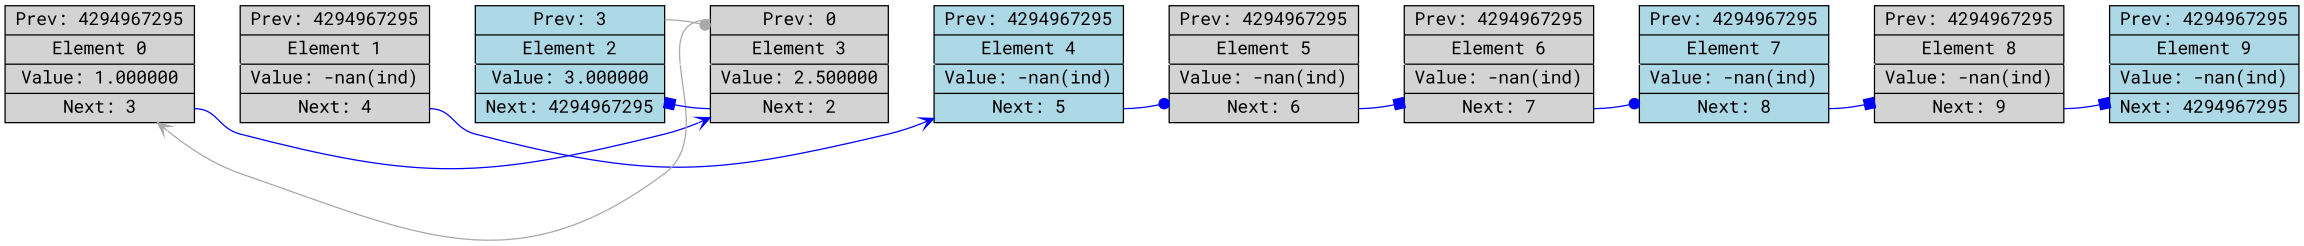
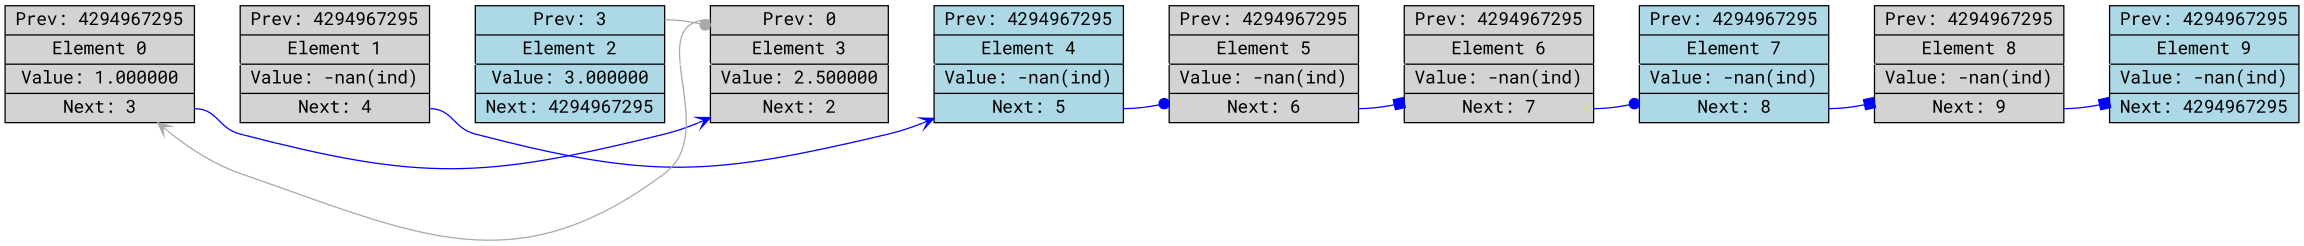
  digraph {
    rankdir=LR
    fontname="Roboto Mono"
    node [fillcolor=lightgrey shape=record style=filled fontname="Roboto Mono"]
    edge [color=white fontname="Roboto Mono" constraint=false]
    n1 [label="                                                 <prev> Prev:   4294967295 |                                            Element 0 |                                            Value: 1.000000 |                                     <next> Next:   3"]
    n2 [label="                                                 <prev> Prev:   4294967295 |                                            Element 1 |                                            Value: -nan(ind) |                                     <next> Next:   4"]
    n3 [label="                                                 <prev> Prev:   0 |                                            Element 3 |                                            Value: 2.500000 |                                     <next> Next:   2"]
    n4 [fillcolor=lightblue label="                                                 <prev> Prev:   3 |                                            Element 2 |                                            Value: 3.000000 |                                     <next> Next:   4294967295"]
    n5 [fillcolor=lightblue label="                                                 <prev> Prev:   4294967295 |                                            Element 4 |                                            Value: -nan(ind) |                                     <next> Next:   5"]
    n6 [label="                                                 <prev> Prev:   4294967295 |                                            Element 5 |                                            Value: -nan(ind) |                                     <next> Next:   6"]
    n7 [label="                                                 <prev> Prev:   4294967295 |                                            Element 6 |                                            Value: -nan(ind) |                                     <next> Next:   7"]
    n8 [fillcolor=lightblue label="                                                 <prev> Prev:   4294967295 |                                            Element 7 |                                            Value: -nan(ind) |                                     <next> Next:   8"]
    n9 [label="                                                 <prev> Prev:   4294967295 |                                            Element 8 |                                            Value: -nan(ind) |                                     <next> Next:   9"]
    n10 [fillcolor=lightblue label="                                                 <prev> Prev:   4294967295 |                                            Element 9 |                                            Value: -nan(ind) |                                     <next> Next:   4294967295"]
    n1 -> n2 [constraint=""]
    n1 -> n3 [color=blue tailport=next arrowhead=vee]
    n2 -> n4 [constraint=""]
    n2 -> n5 [color=blue tailport=next arrowhead=vee]
    n3 -> n1 [color=darkgray tailport=prev arrowhead=vee]
-   n3 -> n4 [color=blue tailport=next arrowhead=box]
    n3 -> n5 [constraint=""]
    n4 -> n3 [constraint=""]
    n4 -> n3 [color=darkgray tailport=prev arrowhead=dot]
    n5 -> n6 [constraint=""]
    n5 -> n6 [color=blue tailport=next arrowhead=dot]
    n6 -> n7 [constraint=""]
    n6 -> n7 [color=blue tailport=next arrowhead=box]
    n7 -> n8 [constraint=""]
    n7 -> n8 [color=blue tailport=next arrowhead=dot]
    n8 -> n9 [constraint=""]
    n8 -> n9 [color=blue tailport=next arrowhead=box]
    n9 -> n10 [constraint=""]
    n9 -> n10 [color=blue tailport=next arrowhead=box]
  }
